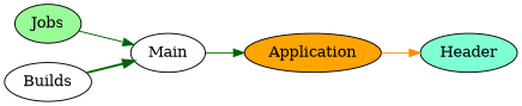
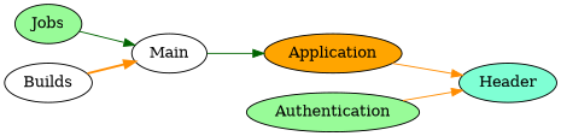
  digraph {
    rankdir=LR
    node [fillcolor=white style=filled]
    edge [color=darkgreen style=solid]
    Header [fillcolor=aquamarine]
    Application [fillcolor=orange]
    Main
+   Authentication [fillcolor=palegreen]
    Jobs [fillcolor=palegreen]
    Builds
    Application -> Header [color=darkorange]
    Main -> Application
+   Authentication -> Header [color=darkorange]
    Jobs -> Main
-   Builds -> Main [style=bold]
+   Builds -> Main [color=darkorange style=bold]
  }
